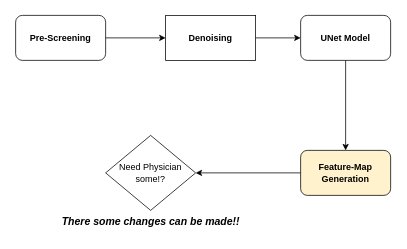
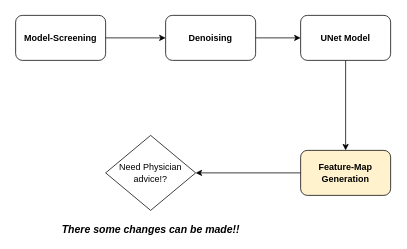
  <mxCell id="0" />
  <mxCell id="1" parent="0" />
- <mxCell id="2" value="&lt;b&gt;Denoising&lt;/b&gt;" style="whiteSpace=wrap;html=1;rounded=0;" vertex="1" parent="1"><mxGeometry x="220" y="20" width="120" height="60" as="geometry" /></mxCell>
- <mxCell id="3" value="&lt;b&gt;Pre-Screening&lt;/b&gt;" style="rounded=1;whiteSpace=wrap;html=1;" vertex="1" parent="1"><mxGeometry x="20" y="20" width="120" height="60" as="geometry" /></mxCell>
+ <mxCell id="2" value="&lt;b&gt;Denoising&lt;/b&gt;" style="rounded=1;whiteSpace=wrap;html=1;" vertex="1" parent="1"><mxGeometry x="220" y="20" width="120" height="60" as="geometry" /></mxCell>
+ <mxCell id="3" value="&lt;b&gt;Model-Screening&lt;/b&gt;" style="rounded=1;whiteSpace=wrap;html=1;" vertex="1" parent="1"><mxGeometry x="20" y="20" width="120" height="60" as="geometry" /></mxCell>
  <mxCell id="4" value="&lt;b&gt;UNet Model&lt;/b&gt;" style="rounded=1;whiteSpace=wrap;html=1;" vertex="1" parent="1"><mxGeometry x="400" y="20" width="120" height="60" as="geometry" /></mxCell>
  <mxCell id="5" value="&lt;b&gt;Feature-Map Generation&lt;/b&gt;" style="rounded=1;whiteSpace=wrap;html=1;fillColor=#fff2cc;" vertex="1" parent="1"><mxGeometry x="400" y="200" width="120" height="60" as="geometry" /></mxCell>
  <mxCell id="6" value="" style="endArrow=classic;html=1;rounded=0;exitX=1;exitY=0.5;exitDx=0;exitDy=0;entryX=0;entryY=0.5;entryDx=0;entryDy=0;" edge="1" parent="1" source="3" target="2"><mxGeometry width="50" height="50" relative="1" as="geometry"><mxPoint x="140" y="160" as="sourcePoint" /><mxPoint x="190" y="110" as="targetPoint" /></mxGeometry></mxCell>
  <mxCell id="7" value="" style="endArrow=classic;html=1;rounded=0;entryX=0;entryY=0.5;entryDx=0;entryDy=0;exitX=1;exitY=0.5;exitDx=0;exitDy=0;" edge="1" parent="1" source="2" target="4"><mxGeometry width="50" height="50" relative="1" as="geometry"><mxPoint x="140" y="160" as="sourcePoint" /><mxPoint x="190" y="110" as="targetPoint" /></mxGeometry></mxCell>
  <mxCell id="8" value="" style="endArrow=classic;html=1;rounded=0;entryX=0.5;entryY=0;entryDx=0;entryDy=0;exitX=0.5;exitY=1;exitDx=0;exitDy=0;" edge="1" parent="1" source="4" target="5"><mxGeometry width="50" height="50" relative="1" as="geometry"><mxPoint x="310" y="150" as="sourcePoint" /><mxPoint x="190" y="110" as="targetPoint" /></mxGeometry></mxCell>
  <mxCell id="9" value="" style="endArrow=classic;html=1;rounded=0;exitX=0;exitY=0.5;exitDx=0;exitDy=0;" edge="1" parent="1" source="5"><mxGeometry width="50" height="50" relative="1" as="geometry"><mxPoint x="140" y="160" as="sourcePoint" /><mxPoint x="260" y="230" as="targetPoint" /></mxGeometry></mxCell>
- <mxCell id="10" value="Need Physician some!?" style="rhombus;whiteSpace=wrap;html=1;" vertex="1" parent="1"><mxGeometry x="140" y="180" width="120" height="100" as="geometry" /></mxCell>
- <mxCell id="11" value="&lt;i&gt;&lt;b&gt;&lt;font style=&quot;font-size: 14px;&quot;&gt;There some changes can be made!!&lt;/font&gt;&lt;/b&gt;&lt;/i&gt;" style="text;html=1;align=center;verticalAlign=middle;resizable=0;points=[];autosize=1;strokeColor=none;fillColor=none;" vertex="1" parent="1"><mxGeometry x="70" y="280" width="260" height="30" as="geometry" /></mxCell>
+ <mxCell id="10" value="Need Physician advice!?" style="rhombus;whiteSpace=wrap;html=1;" vertex="1" parent="1"><mxGeometry x="140" y="180" width="120" height="100" as="geometry" /></mxCell>
+ <mxCell id="11" value="&lt;i&gt;&lt;b&gt;&lt;font style=&quot;font-size: 14px;&quot;&gt;There some changes can be made!!&lt;/font&gt;&lt;/b&gt;&lt;/i&gt;" style="text;html=1;align=center;verticalAlign=middle;resizable=0;points=[];autosize=1;strokeColor=none;fillColor=none;" vertex="1" parent="1"><mxGeometry x="70" y="290" width="260" height="30" as="geometry" /></mxCell>
